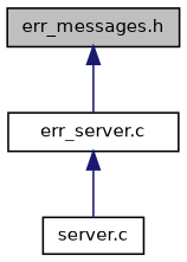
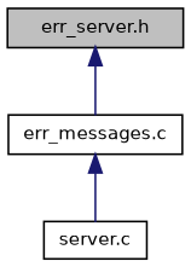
  digraph {
    node [color=black fillcolor=white fontname=Helvetica fontsize=10 shape=record style=filled]
    edge [color=midnightblue dir=back fontname=Helvetica fontsize=10 labelfontname=Helvetica labelfontsize=10 style=solid]
-   n1 [fillcolor=grey75 fontcolor=black height=0.2 label="err_messages.h" width=0.4]
-   n2 [height=0.2 label="err_server.c" width=0.4]
+   n1 [fillcolor=grey75 fontcolor=black height=0.2 label="err_server.h" width=0.4]
+   n2 [height=0.2 label="err_messages.c" width=0.4]
    n3 [height=0.2 label="server.c" width=0.4]
    n1 -> n2
    n2 -> n3
  }
